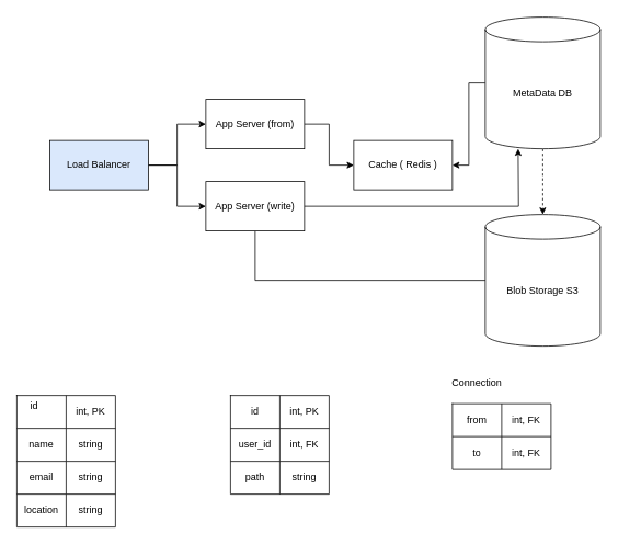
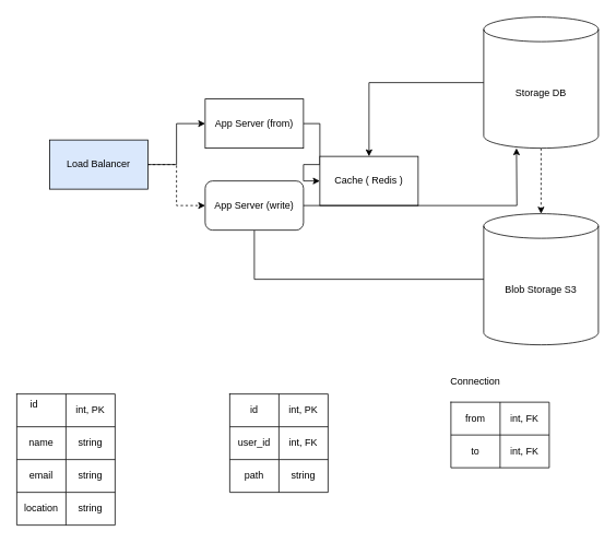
  <mxCell id="0" />
  <mxCell id="1" parent="0" />
  <mxCell id="2" style="edgeStyle=orthogonalEdgeStyle;rounded=0;orthogonalLoop=1;jettySize=auto;html=1;entryX=0;entryY=0.5;entryDx=0;entryDy=0;" edge="1" parent="1" source="3" target="44"><mxGeometry relative="1" as="geometry" /></mxCell>
  <mxCell id="3" value="App Server (from)" style="rounded=0;whiteSpace=wrap;html=1;" parent="1" vertex="1"><mxGeometry x="250" y="120" width="120" height="60" as="geometry" /></mxCell>
  <mxCell id="4" value="" style="shape=table;startSize=0;container=1;collapsible=0;childLayout=tableLayout;" parent="1" vertex="1"><mxGeometry x="20" y="480" width="120" height="160" as="geometry" /></mxCell>
  <mxCell id="5" value="" style="shape=tableRow;horizontal=0;startSize=0;swimlaneHead=0;swimlaneBody=0;strokeColor=inherit;top=0;left=0;bottom=0;right=0;collapsible=0;dropTarget=0;fillColor=none;points=[[0,0.5],[1,0.5]];portConstraint=eastwest;" parent="4" vertex="1"><mxGeometry width="120" height="40" as="geometry" /></mxCell>
  <mxCell id="6" value="&lt;div&gt;id&lt;span style=&quot;white-space: pre;&quot;&gt;&#09;&lt;/span&gt;&lt;/div&gt;&lt;div&gt;&lt;br/&gt;&lt;/div&gt;" style="shape=partialRectangle;html=1;whiteSpace=wrap;connectable=0;strokeColor=inherit;overflow=hidden;fillColor=none;top=0;left=0;bottom=0;right=0;pointerEvents=1;" parent="5" vertex="1"><mxGeometry width="60" height="40" as="geometry"><mxRectangle width="60" height="40" as="alternateBounds" /></mxGeometry></mxCell>
  <mxCell id="7" value="int, PK" style="shape=partialRectangle;html=1;whiteSpace=wrap;connectable=0;strokeColor=inherit;overflow=hidden;fillColor=none;top=0;left=0;bottom=0;right=0;pointerEvents=1;" parent="5" vertex="1"><mxGeometry x="60" width="60" height="40" as="geometry"><mxRectangle width="60" height="40" as="alternateBounds" /></mxGeometry></mxCell>
  <mxCell id="8" value="" style="shape=tableRow;horizontal=0;startSize=0;swimlaneHead=0;swimlaneBody=0;strokeColor=inherit;top=0;left=0;bottom=0;right=0;collapsible=0;dropTarget=0;fillColor=none;points=[[0,0.5],[1,0.5]];portConstraint=eastwest;" parent="4" vertex="1"><mxGeometry y="40" width="120" height="40" as="geometry" /></mxCell>
  <mxCell id="9" value="name" style="shape=partialRectangle;html=1;whiteSpace=wrap;connectable=0;strokeColor=inherit;overflow=hidden;fillColor=none;top=0;left=0;bottom=0;right=0;pointerEvents=1;" parent="8" vertex="1"><mxGeometry width="60" height="40" as="geometry"><mxRectangle width="60" height="40" as="alternateBounds" /></mxGeometry></mxCell>
  <mxCell id="10" value="string" style="shape=partialRectangle;html=1;whiteSpace=wrap;connectable=0;strokeColor=inherit;overflow=hidden;fillColor=none;top=0;left=0;bottom=0;right=0;pointerEvents=1;" parent="8" vertex="1"><mxGeometry x="60" width="60" height="40" as="geometry"><mxRectangle width="60" height="40" as="alternateBounds" /></mxGeometry></mxCell>
  <mxCell id="11" style="shape=tableRow;horizontal=0;startSize=0;swimlaneHead=0;swimlaneBody=0;strokeColor=inherit;top=0;left=0;bottom=0;right=0;collapsible=0;dropTarget=0;fillColor=none;points=[[0,0.5],[1,0.5]];portConstraint=eastwest;" vertex="1" parent="4"><mxGeometry y="80" width="120" height="40" as="geometry" /></mxCell>
  <mxCell id="12" value="email" style="shape=partialRectangle;html=1;whiteSpace=wrap;connectable=0;strokeColor=inherit;overflow=hidden;fillColor=none;top=0;left=0;bottom=0;right=0;pointerEvents=1;" vertex="1" parent="11"><mxGeometry width="60" height="40" as="geometry"><mxRectangle width="60" height="40" as="alternateBounds" /></mxGeometry></mxCell>
  <mxCell id="13" value="string" style="shape=partialRectangle;html=1;whiteSpace=wrap;connectable=0;strokeColor=inherit;overflow=hidden;fillColor=none;top=0;left=0;bottom=0;right=0;pointerEvents=1;" vertex="1" parent="11"><mxGeometry x="60" width="60" height="40" as="geometry"><mxRectangle width="60" height="40" as="alternateBounds" /></mxGeometry></mxCell>
  <mxCell id="14" style="shape=tableRow;horizontal=0;startSize=0;swimlaneHead=0;swimlaneBody=0;strokeColor=inherit;top=0;left=0;bottom=0;right=0;collapsible=0;dropTarget=0;fillColor=none;points=[[0,0.5],[1,0.5]];portConstraint=eastwest;" vertex="1" parent="4"><mxGeometry y="120" width="120" height="40" as="geometry" /></mxCell>
  <mxCell id="15" value="location" style="shape=partialRectangle;html=1;whiteSpace=wrap;connectable=0;strokeColor=inherit;overflow=hidden;fillColor=none;top=0;left=0;bottom=0;right=0;pointerEvents=1;" vertex="1" parent="14"><mxGeometry width="60" height="40" as="geometry"><mxRectangle width="60" height="40" as="alternateBounds" /></mxGeometry></mxCell>
  <mxCell id="16" value="string" style="shape=partialRectangle;html=1;whiteSpace=wrap;connectable=0;strokeColor=inherit;overflow=hidden;fillColor=none;top=0;left=0;bottom=0;right=0;pointerEvents=1;" vertex="1" parent="14"><mxGeometry x="60" width="60" height="40" as="geometry"><mxRectangle width="60" height="40" as="alternateBounds" /></mxGeometry></mxCell>
  <mxCell id="17" value="" style="shape=partialRectangle;html=1;whiteSpace=wrap;connectable=0;strokeColor=inherit;overflow=hidden;fillColor=none;top=0;left=0;bottom=0;right=0;pointerEvents=1;" vertex="1" parent="1"><mxGeometry x="350" y="490" width="60" height="40" as="geometry"><mxRectangle width="60" height="40" as="alternateBounds" /></mxGeometry></mxCell>
  <mxCell id="18" value="" style="shape=partialRectangle;html=1;whiteSpace=wrap;connectable=0;strokeColor=inherit;overflow=hidden;fillColor=none;top=0;left=0;bottom=0;right=0;pointerEvents=1;" vertex="1" parent="1"><mxGeometry x="350" y="530" width="60" height="40" as="geometry"><mxRectangle width="60" height="40" as="alternateBounds" /></mxGeometry></mxCell>
  <mxCell id="19" value="" style="shape=table;startSize=0;container=1;collapsible=0;childLayout=tableLayout;" vertex="1" parent="1"><mxGeometry x="280" y="480" width="120" height="120" as="geometry" /></mxCell>
  <mxCell id="20" value="" style="shape=tableRow;horizontal=0;startSize=0;swimlaneHead=0;swimlaneBody=0;strokeColor=inherit;top=0;left=0;bottom=0;right=0;collapsible=0;dropTarget=0;fillColor=none;points=[[0,0.5],[1,0.5]];portConstraint=eastwest;" vertex="1" parent="19"><mxGeometry width="120" height="40" as="geometry" /></mxCell>
  <mxCell id="21" value="id" style="shape=partialRectangle;html=1;whiteSpace=wrap;connectable=0;strokeColor=inherit;overflow=hidden;fillColor=none;top=0;left=0;bottom=0;right=0;pointerEvents=1;" vertex="1" parent="20"><mxGeometry width="60" height="40" as="geometry"><mxRectangle width="60" height="40" as="alternateBounds" /></mxGeometry></mxCell>
  <mxCell id="22" value="int, PK" style="shape=partialRectangle;html=1;whiteSpace=wrap;connectable=0;strokeColor=inherit;overflow=hidden;fillColor=none;top=0;left=0;bottom=0;right=0;pointerEvents=1;" vertex="1" parent="20"><mxGeometry x="60" width="60" height="40" as="geometry"><mxRectangle width="60" height="40" as="alternateBounds" /></mxGeometry></mxCell>
  <mxCell id="23" value="" style="shape=tableRow;horizontal=0;startSize=0;swimlaneHead=0;swimlaneBody=0;strokeColor=inherit;top=0;left=0;bottom=0;right=0;collapsible=0;dropTarget=0;fillColor=none;points=[[0,0.5],[1,0.5]];portConstraint=eastwest;" vertex="1" parent="19"><mxGeometry y="40" width="120" height="40" as="geometry" /></mxCell>
  <mxCell id="24" value="user_id" style="shape=partialRectangle;html=1;whiteSpace=wrap;connectable=0;strokeColor=inherit;overflow=hidden;fillColor=none;top=0;left=0;bottom=0;right=0;pointerEvents=1;" vertex="1" parent="23"><mxGeometry width="60" height="40" as="geometry"><mxRectangle width="60" height="40" as="alternateBounds" /></mxGeometry></mxCell>
  <mxCell id="25" value="int, FK" style="shape=partialRectangle;html=1;whiteSpace=wrap;connectable=0;strokeColor=inherit;overflow=hidden;fillColor=none;top=0;left=0;bottom=0;right=0;pointerEvents=1;" vertex="1" parent="23"><mxGeometry x="60" width="60" height="40" as="geometry"><mxRectangle width="60" height="40" as="alternateBounds" /></mxGeometry></mxCell>
  <mxCell id="26" style="shape=tableRow;horizontal=0;startSize=0;swimlaneHead=0;swimlaneBody=0;strokeColor=inherit;top=0;left=0;bottom=0;right=0;collapsible=0;dropTarget=0;fillColor=none;points=[[0,0.5],[1,0.5]];portConstraint=eastwest;" vertex="1" parent="19"><mxGeometry y="80" width="120" height="40" as="geometry" /></mxCell>
  <mxCell id="27" value="path" style="shape=partialRectangle;html=1;whiteSpace=wrap;connectable=0;strokeColor=inherit;overflow=hidden;fillColor=none;top=0;left=0;bottom=0;right=0;pointerEvents=1;" vertex="1" parent="26"><mxGeometry width="60" height="40" as="geometry"><mxRectangle width="60" height="40" as="alternateBounds" /></mxGeometry></mxCell>
  <mxCell id="28" value="string" style="shape=partialRectangle;html=1;whiteSpace=wrap;connectable=0;strokeColor=inherit;overflow=hidden;fillColor=none;top=0;left=0;bottom=0;right=0;pointerEvents=1;" vertex="1" parent="26"><mxGeometry x="60" width="60" height="40" as="geometry"><mxRectangle width="60" height="40" as="alternateBounds" /></mxGeometry></mxCell>
  <mxCell id="29" value="" style="shape=partialRectangle;html=1;whiteSpace=wrap;connectable=0;strokeColor=inherit;overflow=hidden;fillColor=none;top=0;left=0;bottom=0;right=0;pointerEvents=1;" vertex="1" parent="1"><mxGeometry x="360" y="500" width="60" height="40" as="geometry"><mxRectangle width="60" height="40" as="alternateBounds" /></mxGeometry></mxCell>
  <mxCell id="30" value="Connection" style="text;html=1;align=center;verticalAlign=middle;whiteSpace=wrap;rounded=0;" vertex="1" parent="1"><mxGeometry x="550" y="450" width="60" height="30" as="geometry" /></mxCell>
  <mxCell id="31" value="" style="shape=table;startSize=0;container=1;collapsible=0;childLayout=tableLayout;" vertex="1" parent="1"><mxGeometry x="550" y="490" width="120" height="80" as="geometry" /></mxCell>
  <mxCell id="32" value="" style="shape=tableRow;horizontal=0;startSize=0;swimlaneHead=0;swimlaneBody=0;strokeColor=inherit;top=0;left=0;bottom=0;right=0;collapsible=0;dropTarget=0;fillColor=none;points=[[0,0.5],[1,0.5]];portConstraint=eastwest;" vertex="1" parent="31"><mxGeometry width="120" height="40" as="geometry" /></mxCell>
  <mxCell id="33" value="from" style="shape=partialRectangle;html=1;whiteSpace=wrap;connectable=0;strokeColor=inherit;overflow=hidden;fillColor=none;top=0;left=0;bottom=0;right=0;pointerEvents=1;" vertex="1" parent="32"><mxGeometry width="60" height="40" as="geometry"><mxRectangle width="60" height="40" as="alternateBounds" /></mxGeometry></mxCell>
  <mxCell id="34" value="int, FK" style="shape=partialRectangle;html=1;whiteSpace=wrap;connectable=0;strokeColor=inherit;overflow=hidden;fillColor=none;top=0;left=0;bottom=0;right=0;pointerEvents=1;" vertex="1" parent="32"><mxGeometry x="60" width="60" height="40" as="geometry"><mxRectangle width="60" height="40" as="alternateBounds" /></mxGeometry></mxCell>
  <mxCell id="35" value="" style="shape=tableRow;horizontal=0;startSize=0;swimlaneHead=0;swimlaneBody=0;strokeColor=inherit;top=0;left=0;bottom=0;right=0;collapsible=0;dropTarget=0;fillColor=none;points=[[0,0.5],[1,0.5]];portConstraint=eastwest;" vertex="1" parent="31"><mxGeometry y="40" width="120" height="40" as="geometry" /></mxCell>
  <mxCell id="36" value="to" style="shape=partialRectangle;html=1;whiteSpace=wrap;connectable=0;strokeColor=inherit;overflow=hidden;fillColor=none;top=0;left=0;bottom=0;right=0;pointerEvents=1;" vertex="1" parent="35"><mxGeometry width="60" height="40" as="geometry"><mxRectangle width="60" height="40" as="alternateBounds" /></mxGeometry></mxCell>
  <mxCell id="37" value="int, FK" style="shape=partialRectangle;html=1;whiteSpace=wrap;connectable=0;strokeColor=inherit;overflow=hidden;fillColor=none;top=0;left=0;bottom=0;right=0;pointerEvents=1;" vertex="1" parent="35"><mxGeometry x="60" width="60" height="40" as="geometry"><mxRectangle width="60" height="40" as="alternateBounds" /></mxGeometry></mxCell>
  <mxCell id="38" style="edgeStyle=orthogonalEdgeStyle;rounded=0;orthogonalLoop=1;jettySize=auto;html=1;dashed=1;" edge="1" parent="1" source="40" target="41"><mxGeometry relative="1" as="geometry" /></mxCell>
  <mxCell id="39" style="edgeStyle=orthogonalEdgeStyle;rounded=0;orthogonalLoop=1;jettySize=auto;html=1;" edge="1" parent="1" source="40" target="44"><mxGeometry relative="1" as="geometry" /></mxCell>
- <mxCell id="40" value="MetaData DB" style="shape=cylinder3;whiteSpace=wrap;html=1;boundedLbl=1;backgroundOutline=1;size=15;" vertex="1" parent="1"><mxGeometry x="590" y="20" width="140" height="160" as="geometry" /></mxCell>
+ <mxCell id="40" value="Storage DB" style="shape=cylinder3;whiteSpace=wrap;html=1;boundedLbl=1;backgroundOutline=1;size=15;" vertex="1" parent="1"><mxGeometry x="590" y="20" width="140" height="160" as="geometry" /></mxCell>
  <mxCell id="41" value="Blob Storage S3" style="shape=cylinder3;whiteSpace=wrap;html=1;boundedLbl=1;backgroundOutline=1;size=15;" vertex="1" parent="1"><mxGeometry x="590" y="260" width="140" height="160" as="geometry" /></mxCell>
  <mxCell id="42" style="edgeStyle=orthogonalEdgeStyle;rounded=0;orthogonalLoop=1;jettySize=auto;html=1;endArrow=none;" edge="1" parent="1" source="43" target="41"><mxGeometry relative="1" as="geometry"><Array as="points"><mxPoint x="310" y="340" /></Array></mxGeometry></mxCell>
- <mxCell id="43" value="App Server (write)" style="rounded=0;whiteSpace=wrap;html=1;" vertex="1" parent="1"><mxGeometry x="250" y="220" width="120" height="60" as="geometry" /></mxCell>
- <mxCell id="44" value="Cache ( Redis ) " style="rounded=0;whiteSpace=wrap;html=1;" vertex="1" parent="1"><mxGeometry x="430" y="170" width="120" height="60" as="geometry" /></mxCell>
+ <mxCell id="43" value="App Server (write)" style="whiteSpace=wrap;html=1;rounded=1;" vertex="1" parent="1"><mxGeometry x="250" y="220" width="120" height="60" as="geometry" /></mxCell>
+ <mxCell id="44" value="Cache ( Redis ) " style="rounded=0;whiteSpace=wrap;html=1;" vertex="1" parent="1"><mxGeometry x="390" y="190" width="120" height="60" as="geometry" /></mxCell>
  <mxCell id="45" style="edgeStyle=orthogonalEdgeStyle;rounded=0;orthogonalLoop=1;jettySize=auto;html=1;" edge="1" parent="1" source="43"><mxGeometry relative="1" as="geometry"><mxPoint x="630" y="180" as="targetPoint" /></mxGeometry></mxCell>
- <mxCell id="46" style="edgeStyle=orthogonalEdgeStyle;rounded=0;orthogonalLoop=1;jettySize=auto;html=1;entryX=0;entryY=0.5;entryDx=0;entryDy=0;" edge="1" parent="1" source="48" target="43"><mxGeometry relative="1" as="geometry" /></mxCell>
+ <mxCell id="46" style="edgeStyle=orthogonalEdgeStyle;rounded=0;orthogonalLoop=1;jettySize=auto;html=1;entryX=0;entryY=0.5;entryDx=0;entryDy=0;dashed=1;" edge="1" parent="1" source="48" target="43"><mxGeometry relative="1" as="geometry" /></mxCell>
  <mxCell id="47" style="edgeStyle=orthogonalEdgeStyle;rounded=0;orthogonalLoop=1;jettySize=auto;html=1;entryX=0;entryY=0.5;entryDx=0;entryDy=0;" edge="1" parent="1" source="48" target="3"><mxGeometry relative="1" as="geometry" /></mxCell>
  <mxCell id="48" value="Load Balancer" style="rounded=0;whiteSpace=wrap;html=1;fillColor=#dae8fc;" vertex="1" parent="1"><mxGeometry x="60" y="170" width="120" height="60" as="geometry" /></mxCell>
